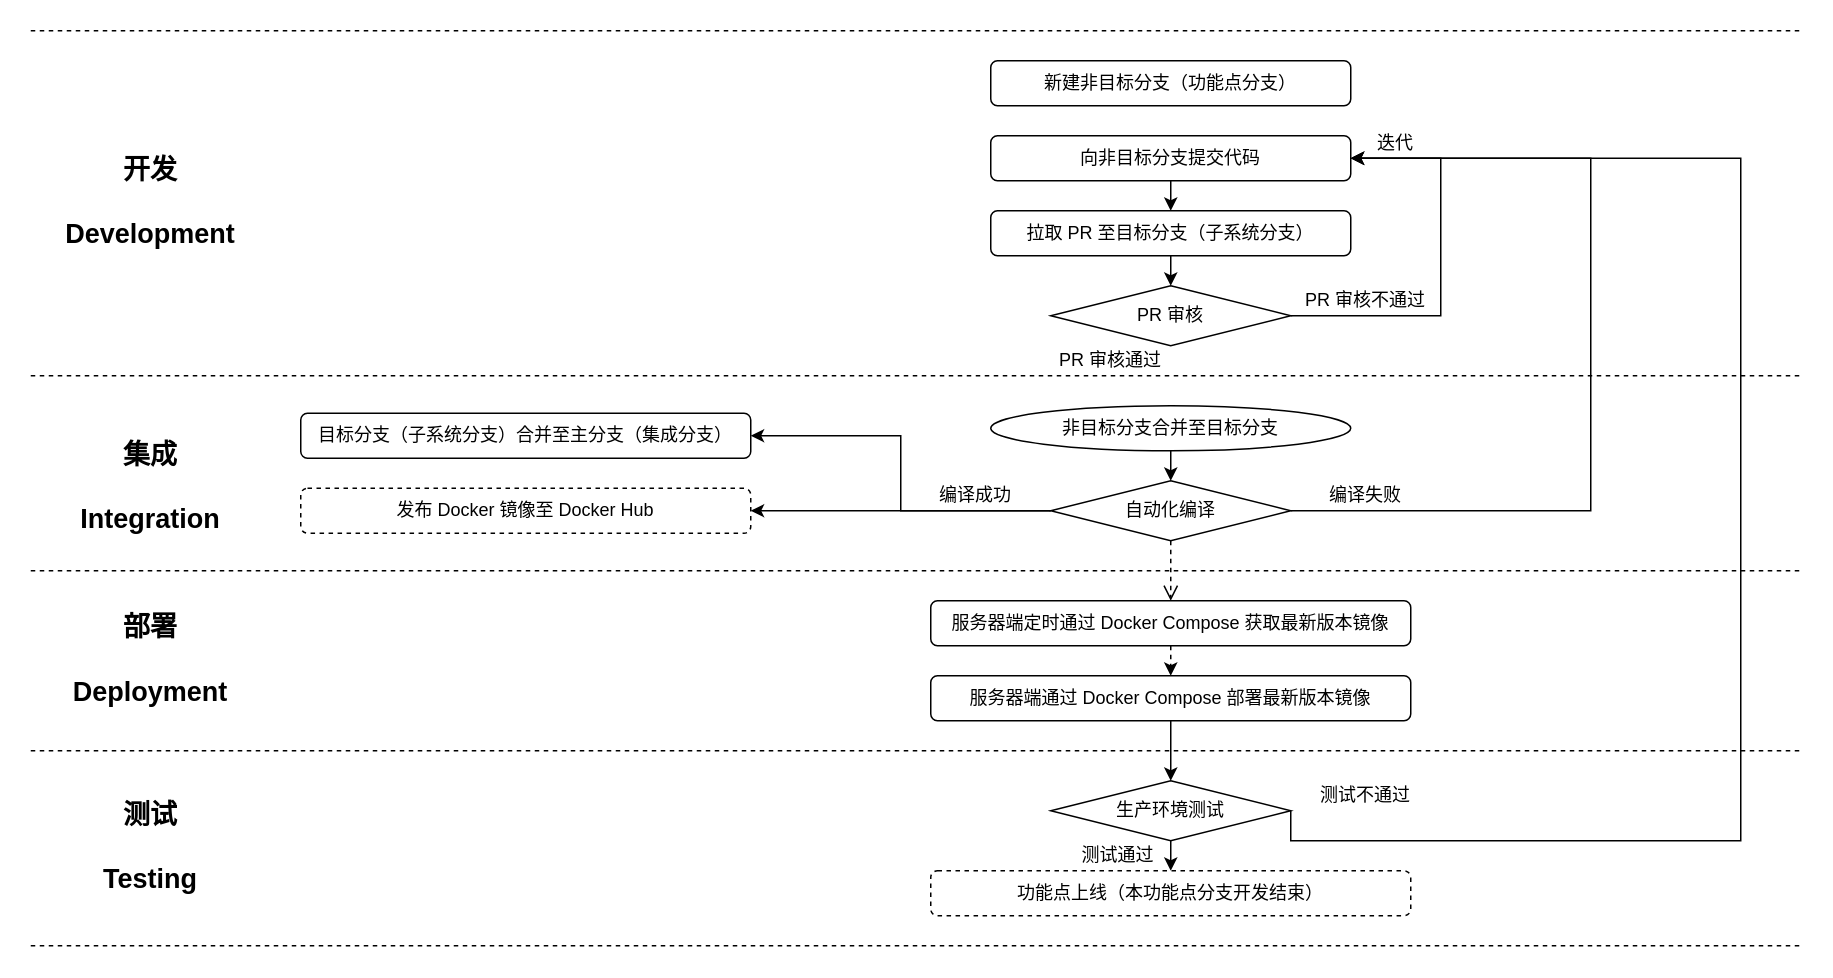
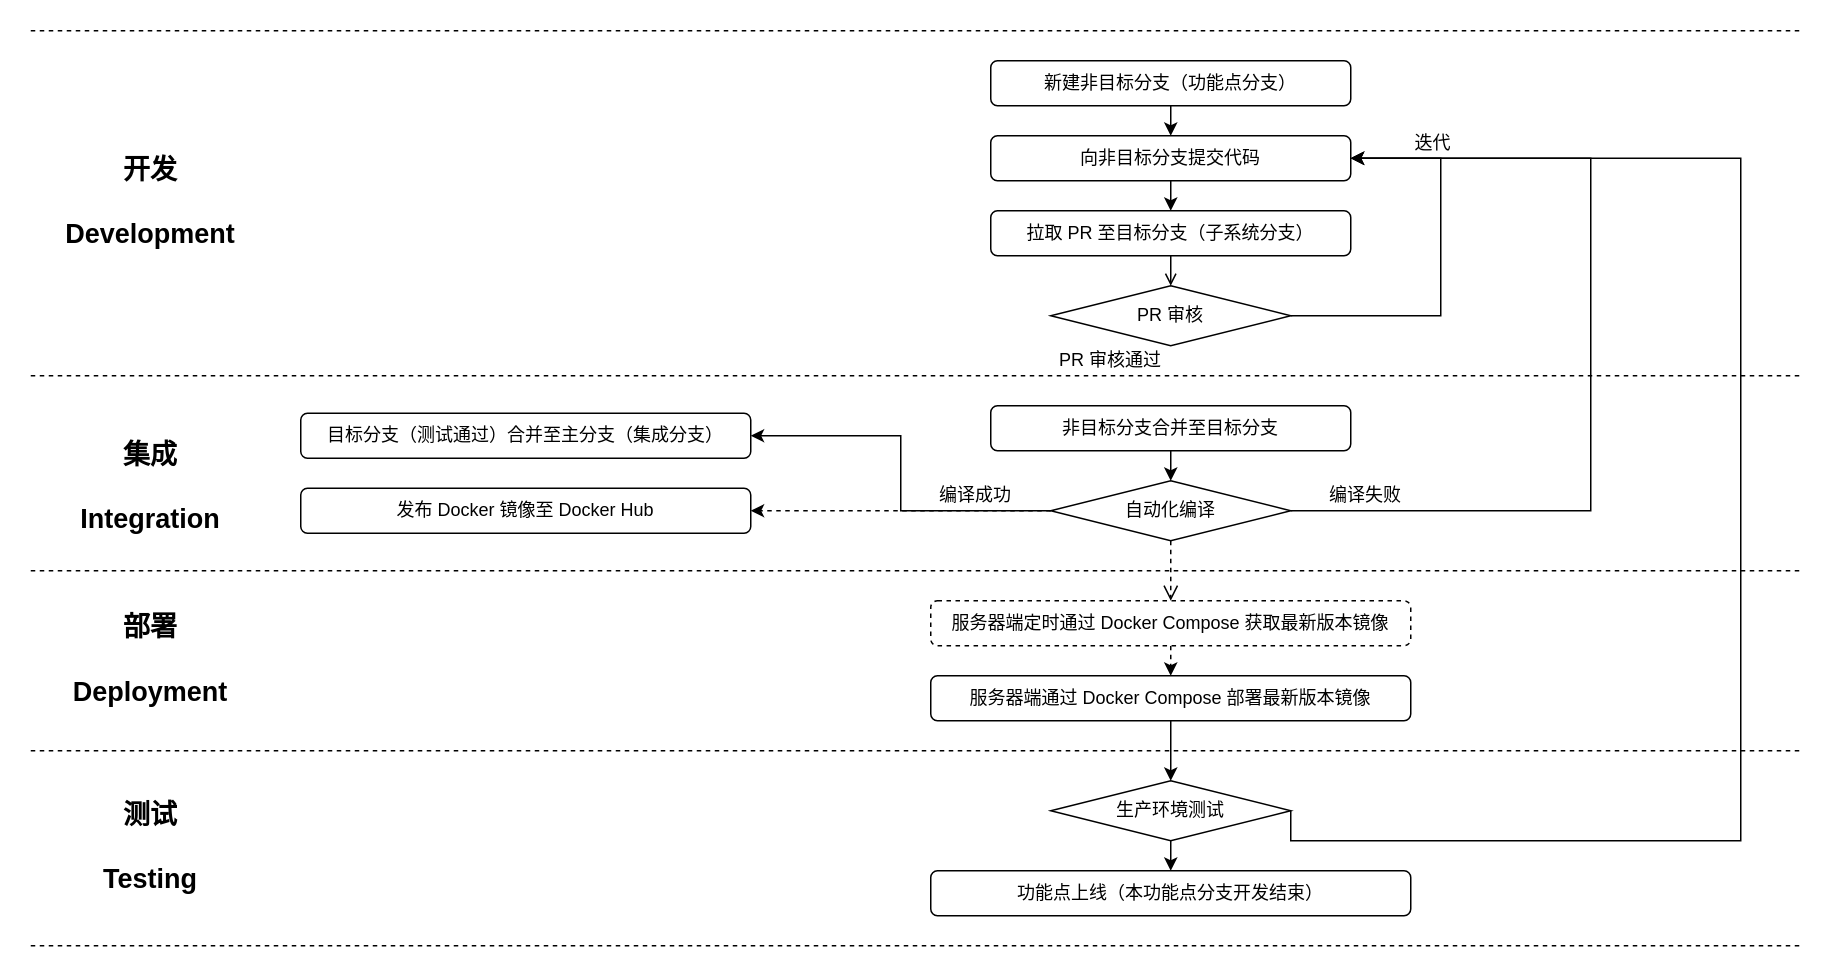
  <mxCell id="0" />
  <mxCell id="1" parent="0" />
+ <mxCell id="2" style="edgeStyle=orthogonalEdgeStyle;rounded=0;orthogonalLoop=1;jettySize=auto;html=1;exitX=0.5;exitY=1;exitDx=0;exitDy=0;entryX=0.5;entryY=0;entryDx=0;entryDy=0;" parent="1" source="3" target="5" edge="1"><mxGeometry relative="1" as="geometry" /></mxCell>
  <mxCell id="3" value="新建非目标分支（功能点分支）" style="rounded=1;whiteSpace=wrap;html=1;" parent="1" vertex="1"><mxGeometry x="660" y="40" width="240" height="30" as="geometry" /></mxCell>
  <mxCell id="4" style="edgeStyle=orthogonalEdgeStyle;rounded=0;orthogonalLoop=1;jettySize=auto;html=1;exitX=0.5;exitY=1;exitDx=0;exitDy=0;entryX=0.5;entryY=0;entryDx=0;entryDy=0;" parent="1" source="5" target="7" edge="1"><mxGeometry relative="1" as="geometry" /></mxCell>
  <mxCell id="5" value="向非目标分支提交代码" style="rounded=1;whiteSpace=wrap;html=1;" parent="1" vertex="1"><mxGeometry x="660" y="90" width="240" height="30" as="geometry" /></mxCell>
- <mxCell id="6" style="edgeStyle=orthogonalEdgeStyle;rounded=0;orthogonalLoop=1;jettySize=auto;html=1;exitX=0.5;exitY=1;exitDx=0;exitDy=0;entryX=0.5;entryY=0;entryDx=0;entryDy=0;" parent="1" source="7" target="9" edge="1"><mxGeometry relative="1" as="geometry" /></mxCell>
+ <mxCell id="6" style="edgeStyle=orthogonalEdgeStyle;rounded=0;orthogonalLoop=1;jettySize=auto;html=1;exitX=0.5;exitY=1;exitDx=0;exitDy=0;entryX=0.5;entryY=0;entryDx=0;entryDy=0;endArrow=open;" parent="1" source="7" target="9" edge="1"><mxGeometry relative="1" as="geometry" /></mxCell>
  <mxCell id="7" value="拉取 PR 至目标分支（子系统分支）" style="rounded=1;whiteSpace=wrap;html=1;" parent="1" vertex="1"><mxGeometry x="660" y="140" width="240" height="30" as="geometry" /></mxCell>
  <mxCell id="8" style="edgeStyle=orthogonalEdgeStyle;rounded=0;orthogonalLoop=1;jettySize=auto;html=1;exitX=1;exitY=0.5;exitDx=0;exitDy=0;entryX=1;entryY=0.5;entryDx=0;entryDy=0;" parent="1" source="9" target="5" edge="1"><mxGeometry relative="1" as="geometry"><Array as="points"><mxPoint x="960" y="210" /><mxPoint x="960" y="105" /></Array></mxGeometry></mxCell>
  <mxCell id="9" value="PR 审核" style="rhombus;whiteSpace=wrap;html=1;" parent="1" vertex="1"><mxGeometry x="700" y="190" width="160" height="40" as="geometry" /></mxCell>
  <mxCell id="10" value="PR 审核通过" style="text;html=1;strokeColor=none;fillColor=none;align=center;verticalAlign=middle;whiteSpace=wrap;rounded=0;" parent="1" vertex="1"><mxGeometry x="700" y="230" width="80" height="20" as="geometry" /></mxCell>
- <mxCell id="11" value="PR 审核不通过" style="text;html=1;strokeColor=none;fillColor=none;align=center;verticalAlign=middle;whiteSpace=wrap;rounded=0;" parent="1" vertex="1"><mxGeometry x="860" y="190" width="100" height="20" as="geometry" /></mxCell>
- <mxCell id="12" value="迭代" style="text;html=1;strokeColor=none;fillColor=none;align=center;verticalAlign=middle;whiteSpace=wrap;rounded=0;" parent="1" vertex="1"><mxGeometry x="900" y="80" width="60" height="30" as="geometry" /></mxCell>
+ <mxCell id="12" value="迭代" style="text;html=1;strokeColor=none;fillColor=none;align=center;verticalAlign=middle;whiteSpace=wrap;rounded=0;" parent="1" vertex="1"><mxGeometry x="925" y="80" width="60" height="30" as="geometry" /></mxCell>
  <mxCell id="13" style="edgeStyle=orthogonalEdgeStyle;rounded=0;orthogonalLoop=1;jettySize=auto;html=1;exitX=0.5;exitY=1;exitDx=0;exitDy=0;entryX=0.5;entryY=0;entryDx=0;entryDy=0;" parent="1" source="14" target="18" edge="1"><mxGeometry relative="1" as="geometry"><mxPoint x="780" y="280" as="sourcePoint" /></mxGeometry></mxCell>
- <mxCell id="14" value="非目标分支合并至目标分支" style="ellipse;whiteSpace=wrap;html=1;" parent="1" vertex="1"><mxGeometry x="660" y="270" width="240" height="30" as="geometry" /></mxCell>
+ <mxCell id="14" value="非目标分支合并至目标分支" style="rounded=1;whiteSpace=wrap;html=1;" parent="1" vertex="1"><mxGeometry x="660" y="270" width="240" height="30" as="geometry" /></mxCell>
  <mxCell id="15" style="edgeStyle=orthogonalEdgeStyle;rounded=0;orthogonalLoop=1;jettySize=auto;html=1;exitX=1;exitY=0.5;exitDx=0;exitDy=0;entryX=1;entryY=0.5;entryDx=0;entryDy=0;" parent="1" source="18" target="5" edge="1"><mxGeometry relative="1" as="geometry"><mxPoint x="880" y="40" as="targetPoint" /><Array as="points"><mxPoint x="1060" y="340" /><mxPoint x="1060" y="105" /></Array></mxGeometry></mxCell>
  <mxCell id="16" style="edgeStyle=orthogonalEdgeStyle;rounded=0;orthogonalLoop=1;jettySize=auto;html=1;exitX=0;exitY=0.5;exitDx=0;exitDy=0;entryX=1;entryY=0.5;entryDx=0;entryDy=0;" parent="1" source="18" target="20" edge="1"><mxGeometry relative="1" as="geometry" /></mxCell>
- <mxCell id="17" style="edgeStyle=orthogonalEdgeStyle;rounded=0;orthogonalLoop=1;jettySize=auto;html=1;exitX=0;exitY=0.5;exitDx=0;exitDy=0;entryX=1;entryY=0.5;entryDx=0;entryDy=0;" parent="1" source="18" target="24" edge="1"><mxGeometry relative="1" as="geometry" /></mxCell>
+ <mxCell id="17" style="edgeStyle=orthogonalEdgeStyle;rounded=0;orthogonalLoop=1;jettySize=auto;html=1;exitX=0;exitY=0.5;exitDx=0;exitDy=0;entryX=1;entryY=0.5;entryDx=0;entryDy=0;dashed=1;" parent="1" source="18" target="24" edge="1"><mxGeometry relative="1" as="geometry" /></mxCell>
  <mxCell id="18" value="自动化编译" style="rhombus;whiteSpace=wrap;html=1;" parent="1" vertex="1"><mxGeometry x="700" y="320" width="160" height="40" as="geometry" /></mxCell>
  <mxCell id="19" value="编译失败" style="text;html=1;strokeColor=none;fillColor=none;align=center;verticalAlign=middle;whiteSpace=wrap;rounded=0;" parent="1" vertex="1"><mxGeometry x="860" y="320" width="100" height="20" as="geometry" /></mxCell>
- <mxCell id="20" value="目标分支（子系统分支）合并至主分支（集成分支）" style="rounded=1;whiteSpace=wrap;html=1;" parent="1" vertex="1"><mxGeometry x="200" y="275" width="300" height="30" as="geometry" /></mxCell>
+ <mxCell id="20" value="目标分支（测试通过）合并至主分支（集成分支）" style="rounded=1;whiteSpace=wrap;html=1;" parent="1" vertex="1"><mxGeometry x="200" y="275" width="300" height="30" as="geometry" /></mxCell>
  <mxCell id="21" value="编译成功" style="text;html=1;strokeColor=none;fillColor=none;align=center;verticalAlign=middle;whiteSpace=wrap;rounded=0;" parent="1" vertex="1"><mxGeometry x="600" y="320" width="100" height="20" as="geometry" /></mxCell>
  <mxCell id="22" style="edgeStyle=orthogonalEdgeStyle;rounded=0;orthogonalLoop=1;jettySize=auto;html=1;exitX=0.5;exitY=1;exitDx=0;exitDy=0;entryX=0.5;entryY=0;entryDx=0;entryDy=0;dashed=1;" parent="1" source="23" target="30" edge="1"><mxGeometry relative="1" as="geometry" /></mxCell>
- <mxCell id="23" value="服务器端定时通过 Docker Compose 获取最新版本镜像" style="rounded=1;whiteSpace=wrap;html=1;" parent="1" vertex="1"><mxGeometry x="620" y="400" width="320" height="30" as="geometry" /></mxCell>
- <mxCell id="24" value="发布 Docker 镜像至 Docker Hub" style="rounded=1;whiteSpace=wrap;html=1;dashed=1;" parent="1" vertex="1"><mxGeometry x="200" y="325" width="300" height="30" as="geometry" /></mxCell>
+ <mxCell id="23" value="服务器端定时通过 Docker Compose 获取最新版本镜像" style="rounded=1;whiteSpace=wrap;html=1;dashed=1;" parent="1" vertex="1"><mxGeometry x="620" y="400" width="320" height="30" as="geometry" /></mxCell>
+ <mxCell id="24" value="发布 Docker 镜像至 Docker Hub" style="rounded=1;whiteSpace=wrap;html=1;" parent="1" vertex="1"><mxGeometry x="200" y="325" width="300" height="30" as="geometry" /></mxCell>
  <mxCell id="25" style="edgeStyle=orthogonalEdgeStyle;rounded=0;orthogonalLoop=1;jettySize=auto;html=1;exitX=1;exitY=0.5;exitDx=0;exitDy=0;entryX=1;entryY=0.5;entryDx=0;entryDy=0;" parent="1" source="27" target="5" edge="1"><mxGeometry relative="1" as="geometry"><Array as="points"><mxPoint x="1160" y="560" /><mxPoint x="1160" y="105" /></Array></mxGeometry></mxCell>
  <mxCell id="26" style="edgeStyle=orthogonalEdgeStyle;rounded=0;orthogonalLoop=1;jettySize=auto;html=1;exitX=0.5;exitY=1;exitDx=0;exitDy=0;entryX=0.5;entryY=0;entryDx=0;entryDy=0;" parent="1" source="27" target="31" edge="1"><mxGeometry relative="1" as="geometry" /></mxCell>
  <mxCell id="27" value="生产环境测试" style="rhombus;whiteSpace=wrap;html=1;" parent="1" vertex="1"><mxGeometry x="700" y="520" width="160" height="40" as="geometry" /></mxCell>
- <mxCell id="28" value="测试不通过" style="text;html=1;strokeColor=none;fillColor=none;align=center;verticalAlign=middle;whiteSpace=wrap;rounded=0;" parent="1" vertex="1"><mxGeometry x="860" y="520" width="100" height="20" as="geometry" /></mxCell>
  <mxCell id="29" style="edgeStyle=orthogonalEdgeStyle;rounded=0;orthogonalLoop=1;jettySize=auto;html=1;exitX=0.5;exitY=1;exitDx=0;exitDy=0;entryX=0.5;entryY=0;entryDx=0;entryDy=0;" parent="1" source="30" target="27" edge="1"><mxGeometry relative="1" as="geometry" /></mxCell>
  <mxCell id="30" value="服务器端通过 Docker Compose 部署最新版本镜像" style="rounded=1;whiteSpace=wrap;html=1;" parent="1" vertex="1"><mxGeometry x="620" y="450" width="320" height="30" as="geometry" /></mxCell>
- <mxCell id="31" value="功能点上线（本功能点分支开发结束）" style="rounded=1;whiteSpace=wrap;html=1;dashed=1;" parent="1" vertex="1"><mxGeometry x="620" y="580" width="320" height="30" as="geometry" /></mxCell>
- <mxCell id="32" value="测试通过" style="text;html=1;strokeColor=none;fillColor=none;align=center;verticalAlign=middle;whiteSpace=wrap;rounded=0;" parent="1" vertex="1"><mxGeometry x="710" y="560" width="70" height="20" as="geometry" /></mxCell>
+ <mxCell id="31" value="功能点上线（本功能点分支开发结束）" style="rounded=1;whiteSpace=wrap;html=1;" parent="1" vertex="1"><mxGeometry x="620" y="580" width="320" height="30" as="geometry" /></mxCell>
  <mxCell id="33" value="" style="endArrow=none;dashed=1;html=1;rounded=0;" parent="1" edge="1"><mxGeometry width="50" height="50" relative="1" as="geometry"><mxPoint x="20" y="20" as="sourcePoint" /><mxPoint x="1200" y="20" as="targetPoint" /></mxGeometry></mxCell>
  <mxCell id="34" value="" style="endArrow=none;dashed=1;html=1;rounded=0;" parent="1" edge="1"><mxGeometry width="50" height="50" relative="1" as="geometry"><mxPoint x="20" y="250" as="sourcePoint" /><mxPoint x="1200" y="250" as="targetPoint" /></mxGeometry></mxCell>
  <mxCell id="35" value="" style="endArrow=none;dashed=1;html=1;rounded=0;" parent="1" edge="1"><mxGeometry width="50" height="50" relative="1" as="geometry"><mxPoint x="20" y="380" as="sourcePoint" /><mxPoint x="1200" y="380" as="targetPoint" /></mxGeometry></mxCell>
  <mxCell id="36" value="" style="endArrow=none;dashed=1;html=1;rounded=0;" parent="1" edge="1"><mxGeometry width="50" height="50" relative="1" as="geometry"><mxPoint x="20" y="500" as="sourcePoint" /><mxPoint x="1200" y="500" as="targetPoint" /></mxGeometry></mxCell>
  <mxCell id="37" value="" style="html=1;verticalAlign=bottom;endArrow=open;dashed=1;endSize=8;curved=0;rounded=0;exitX=0.5;exitY=1;exitDx=0;exitDy=0;entryX=0.5;entryY=0;entryDx=0;entryDy=0;" parent="1" source="18" target="23" edge="1"><mxGeometry relative="1" as="geometry"><mxPoint x="830" y="410" as="sourcePoint" /><mxPoint x="750" y="410" as="targetPoint" /></mxGeometry></mxCell>
  <mxCell id="38" value="" style="endArrow=none;dashed=1;html=1;rounded=0;" parent="1" edge="1"><mxGeometry width="50" height="50" relative="1" as="geometry"><mxPoint x="20" y="630" as="sourcePoint" /><mxPoint x="1200" y="630" as="targetPoint" /></mxGeometry></mxCell>
  <mxCell id="39" value="&lt;font style=&quot;font-size: 18px;&quot;&gt;&lt;span&gt;集成&lt;br&gt;&lt;br&gt;Integration&lt;/span&gt;&lt;/font&gt;" style="text;html=1;strokeColor=none;fillColor=none;align=center;verticalAlign=middle;whiteSpace=wrap;rounded=0;fontStyle=1" parent="1" vertex="1"><mxGeometry x="40" y="250" width="120" height="150" as="geometry" /></mxCell>
  <mxCell id="40" value="&lt;font style=&quot;font-size: 18px;&quot;&gt;&lt;span&gt;部署&lt;br&gt;&lt;br&gt;Deployment&lt;/span&gt;&lt;/font&gt;" style="text;html=1;strokeColor=none;fillColor=none;align=center;verticalAlign=middle;whiteSpace=wrap;rounded=0;fontStyle=1" parent="1" vertex="1"><mxGeometry x="40" y="380" width="120" height="120" as="geometry" /></mxCell>
  <mxCell id="41" value="&lt;font style=&quot;font-size: 18px;&quot;&gt;&lt;span&gt;测试&lt;br&gt;&lt;br&gt;Testing&lt;/span&gt;&lt;/font&gt;" style="text;html=1;strokeColor=none;fillColor=none;align=center;verticalAlign=middle;whiteSpace=wrap;rounded=0;fontStyle=1" parent="1" vertex="1"><mxGeometry x="40" y="500" width="120" height="130" as="geometry" /></mxCell>
  <mxCell id="42" value="&lt;font style=&quot;font-size: 18px;&quot;&gt;&lt;span&gt;开发&lt;br&gt;&lt;br&gt;Development&lt;/span&gt;&lt;/font&gt;" style="text;html=1;strokeColor=none;fillColor=none;align=center;verticalAlign=middle;whiteSpace=wrap;rounded=0;fontStyle=1" parent="1" vertex="1"><mxGeometry x="40" y="20" width="120" height="230" as="geometry" /></mxCell>
